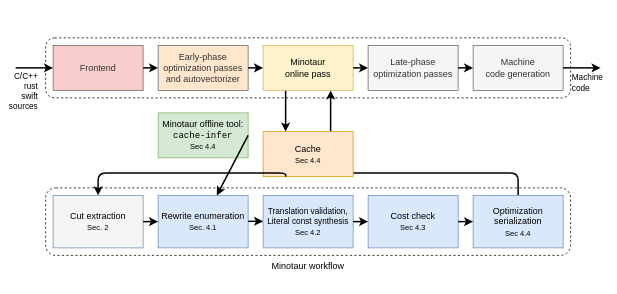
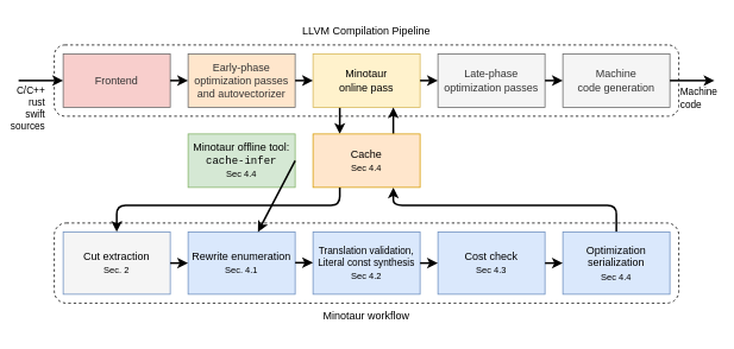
  <mxCell id="0" />
  <mxCell id="1" parent="0" />
  <mxCell id="2" value="" style="rounded=1;whiteSpace=wrap;html=1;fillColor=none;dashed=1;" parent="1" vertex="1"><mxGeometry x="60" y="250" width="700" height="90" as="geometry" /></mxCell>
  <mxCell id="3" value="" style="rounded=1;whiteSpace=wrap;html=1;fillColor=none;dashed=1;" parent="1" vertex="1"><mxGeometry x="60" y="50" width="700" height="80" as="geometry" /></mxCell>
  <mxCell id="4" value="Frontend" style="rounded=0;whiteSpace=wrap;html=1;fillColor=#f8cecc;fontColor=#333333;strokeColor=#666666;" parent="1" vertex="1"><mxGeometry x="70" y="60" width="120" height="60" as="geometry" /></mxCell>
  <mxCell id="5" value="Early-phase optimization passes&lt;div&gt;and autovectorizer&lt;/div&gt;" style="rounded=0;whiteSpace=wrap;html=1;fillColor=#ffe6cc;fontColor=#333333;strokeColor=#666666;" parent="1" vertex="1"><mxGeometry x="210" y="60" width="120" height="60" as="geometry" /></mxCell>
  <mxCell id="6" style="edgeStyle=orthogonalEdgeStyle;rounded=0;orthogonalLoop=1;jettySize=auto;html=1;exitX=0.25;exitY=1;exitDx=0;exitDy=0;entryX=0.25;entryY=0;entryDx=0;entryDy=0;strokeWidth=2;" parent="1" source="7" target="16" edge="1"><mxGeometry relative="1" as="geometry" /></mxCell>
  <mxCell id="7" value="Minotaur&lt;div&gt;online pass&lt;/div&gt;" style="rounded=0;whiteSpace=wrap;html=1;fillColor=#fff2cc;strokeColor=#d6b656;" parent="1" vertex="1"><mxGeometry x="350" y="60" width="120" height="60" as="geometry" /></mxCell>
  <mxCell id="8" value="Late-phase optimization passes" style="rounded=0;whiteSpace=wrap;html=1;fillColor=#f5f5f5;fontColor=#333333;strokeColor=#666666;" parent="1" vertex="1"><mxGeometry x="490" y="60" width="120" height="60" as="geometry" /></mxCell>
  <mxCell id="9" value="Cut extraction&lt;div&gt;&lt;font style=&quot;font-size: 10px;&quot;&gt;Sec. 2&lt;/font&gt;&lt;/div&gt;" style="rounded=0;whiteSpace=wrap;html=1;fillColor=#f5f5f5;strokeColor=#6c8ebf;" parent="1" vertex="1"><mxGeometry x="70" y="260" width="120" height="70" as="geometry" /></mxCell>
  <mxCell id="10" value="Rewrite enumeration&lt;div&gt;&lt;font style=&quot;font-size: 10px;&quot;&gt;Sec. 4.1&lt;/font&gt;&lt;/div&gt;" style="rounded=0;whiteSpace=wrap;html=1;fillColor=#dae8fc;strokeColor=#6c8ebf;" parent="1" vertex="1"><mxGeometry x="210" y="260" width="120" height="70" as="geometry" /></mxCell>
  <mxCell id="11" value="&lt;div style=&quot;font-size: 11px;&quot;&gt;&lt;font style=&quot;font-size: 11px;&quot;&gt;Translation validation,&lt;/font&gt;&lt;/div&gt;&lt;div style=&quot;font-size: 11px;&quot;&gt;&lt;font style=&quot;font-size: 11px;&quot;&gt;Literal const synthesis&lt;/font&gt;&lt;/div&gt;&lt;div style=&quot;&quot;&gt;&lt;font style=&quot;font-size: 10px;&quot;&gt;Sec 4.2&lt;/font&gt;&lt;/div&gt;" style="rounded=0;whiteSpace=wrap;html=1;fillColor=#dae8fc;strokeColor=#6c8ebf;" parent="1" vertex="1"><mxGeometry x="350" y="260" width="120" height="70" as="geometry" /></mxCell>
  <mxCell id="12" value="Cost check&lt;div&gt;&lt;font style=&quot;font-size: 10px;&quot;&gt;Sec 4.3&lt;/font&gt;&lt;/div&gt;" style="rounded=0;whiteSpace=wrap;html=1;fillColor=#dae8fc;strokeColor=#6c8ebf;" parent="1" vertex="1"><mxGeometry x="490" y="260" width="120" height="70" as="geometry" /></mxCell>
  <mxCell id="13" style="edgeStyle=orthogonalEdgeStyle;rounded=1;orthogonalLoop=1;jettySize=auto;html=1;exitX=0.5;exitY=0;exitDx=0;exitDy=0;entryX=0.75;entryY=1;entryDx=0;entryDy=0;strokeWidth=2;curved=0;" parent="1" source="14" target="16" edge="1"><mxGeometry relative="1" as="geometry"><Array as="points"><mxPoint x="690" y="230" /><mxPoint x="440" y="230" /></Array></mxGeometry></mxCell>
  <mxCell id="14" value="&lt;div&gt;Optimization&lt;/div&gt;serialization&lt;div&gt;&lt;font style=&quot;font-size: 10px;&quot;&gt;Sec 4.4&lt;/font&gt;&lt;/div&gt;" style="rounded=0;whiteSpace=wrap;html=1;fillColor=#dae8fc;strokeColor=#6c8ebf;" parent="1" vertex="1"><mxGeometry x="630" y="260" width="120" height="70" as="geometry" /></mxCell>
  <mxCell id="15" style="edgeStyle=orthogonalEdgeStyle;rounded=0;orthogonalLoop=1;jettySize=auto;html=1;exitX=0.75;exitY=0;exitDx=0;exitDy=0;entryX=0.75;entryY=1;entryDx=0;entryDy=0;strokeWidth=2;" parent="1" source="16" target="7" edge="1"><mxGeometry relative="1" as="geometry" /></mxCell>
- <mxCell id="16" value="Cache&lt;div&gt;&lt;font style=&quot;font-size: 10px;&quot;&gt;Sec 4.4&lt;/font&gt;&lt;br&gt;&lt;/div&gt;" style="rounded=0;whiteSpace=wrap;html=1;fillColor=#ffe6cc;strokeColor=#d79b00;" parent="1" vertex="1"><mxGeometry x="350" y="175" width="120" height="60" as="geometry" /></mxCell>
+ <mxCell id="16" value="Cache&lt;div&gt;&lt;font style=&quot;font-size: 10px;&quot;&gt;Sec 4.4&lt;/font&gt;&lt;br&gt;&lt;/div&gt;" style="rounded=0;whiteSpace=wrap;html=1;fillColor=#ffe6cc;strokeColor=#d79b00;" parent="1" vertex="1"><mxGeometry x="350" y="150" width="120" height="60" as="geometry" /></mxCell>
  <mxCell id="17" style="edgeStyle=orthogonalEdgeStyle;rounded=1;orthogonalLoop=1;jettySize=auto;html=1;exitX=0.25;exitY=1;exitDx=0;exitDy=0;entryX=0.5;entryY=0;entryDx=0;entryDy=0;strokeWidth=2;curved=0;" parent="1" source="16" target="9" edge="1"><mxGeometry relative="1" as="geometry"><mxPoint x="390" y="210" as="sourcePoint" /><mxPoint x="130.04" y="240" as="targetPoint" /><Array as="points"><mxPoint x="380" y="230" /><mxPoint x="130" y="230" /></Array></mxGeometry></mxCell>
  <mxCell id="18" value="Machine&lt;div&gt;code generation&lt;/div&gt;" style="rounded=0;whiteSpace=wrap;html=1;fillColor=#f5f5f5;fontColor=#333333;strokeColor=#666666;" parent="1" vertex="1"><mxGeometry x="630" y="60" width="120" height="60" as="geometry" /></mxCell>
  <mxCell id="19" value="" style="endArrow=classic;html=1;rounded=0;exitX=1;exitY=0.5;exitDx=0;exitDy=0;entryX=0;entryY=0.5;entryDx=0;entryDy=0;strokeWidth=2;endFill=1;" parent="1" source="4" target="5" edge="1"><mxGeometry width="50" height="50" relative="1" as="geometry"><mxPoint x="340" y="310" as="sourcePoint" /><mxPoint x="390" y="260" as="targetPoint" /><Array as="points"><mxPoint x="200" y="90" /></Array></mxGeometry></mxCell>
  <mxCell id="20" value="" style="endArrow=classic;html=1;rounded=0;exitX=1;exitY=0.5;exitDx=0;exitDy=0;entryX=0;entryY=0.5;entryDx=0;entryDy=0;strokeWidth=2;" parent="1" source="5" target="7" edge="1"><mxGeometry width="50" height="50" relative="1" as="geometry"><mxPoint x="340" y="310" as="sourcePoint" /><mxPoint x="390" y="260" as="targetPoint" /></mxGeometry></mxCell>
  <mxCell id="21" value="" style="endArrow=classic;html=1;rounded=0;exitX=1;exitY=0.5;exitDx=0;exitDy=0;entryX=0;entryY=0.5;entryDx=0;entryDy=0;strokeWidth=2;" parent="1" source="7" target="8" edge="1"><mxGeometry width="50" height="50" relative="1" as="geometry"><mxPoint x="340" y="310" as="sourcePoint" /><mxPoint x="390" y="260" as="targetPoint" /></mxGeometry></mxCell>
  <mxCell id="22" value="" style="endArrow=classic;html=1;rounded=0;exitX=1;exitY=0.5;exitDx=0;exitDy=0;entryX=0;entryY=0.5;entryDx=0;entryDy=0;strokeWidth=2;" parent="1" source="8" target="18" edge="1"><mxGeometry width="50" height="50" relative="1" as="geometry"><mxPoint x="340" y="310" as="sourcePoint" /><mxPoint x="390" y="260" as="targetPoint" /></mxGeometry></mxCell>
  <mxCell id="23" value="" style="endArrow=classic;html=1;rounded=0;exitX=1;exitY=0.5;exitDx=0;exitDy=0;entryX=0;entryY=0.5;entryDx=0;entryDy=0;strokeWidth=2;" parent="1" source="9" target="10" edge="1"><mxGeometry width="50" height="50" relative="1" as="geometry"><mxPoint x="340" y="310" as="sourcePoint" /><mxPoint x="390" y="260" as="targetPoint" /></mxGeometry></mxCell>
  <mxCell id="24" value="" style="endArrow=classic;html=1;rounded=0;entryX=0;entryY=0.5;entryDx=0;entryDy=0;strokeWidth=2;" parent="1" edge="1"><mxGeometry width="50" height="50" relative="1" as="geometry"><mxPoint x="330" y="294.58" as="sourcePoint" /><mxPoint x="350" y="294.58" as="targetPoint" /><Array as="points" /></mxGeometry></mxCell>
  <mxCell id="25" value="" style="endArrow=classic;html=1;rounded=0;exitX=1;exitY=0.5;exitDx=0;exitDy=0;entryX=0;entryY=0.5;entryDx=0;entryDy=0;strokeWidth=2;" parent="1" source="12" target="14" edge="1"><mxGeometry width="50" height="50" relative="1" as="geometry"><mxPoint x="480" y="325" as="sourcePoint" /><mxPoint x="499" y="325" as="targetPoint" /></mxGeometry></mxCell>
  <mxCell id="26" value="" style="endArrow=classic;html=1;rounded=0;strokeWidth=2;exitX=1;exitY=0.5;exitDx=0;exitDy=0;entryX=0;entryY=0.5;entryDx=0;entryDy=0;" parent="1" source="11" target="12" edge="1"><mxGeometry width="50" height="50" relative="1" as="geometry"><mxPoint x="340" y="304.58" as="sourcePoint" /><mxPoint x="480" y="370" as="targetPoint" /><Array as="points" /></mxGeometry></mxCell>
  <mxCell id="27" value="Minotaur workflow" style="text;html=1;align=center;verticalAlign=middle;whiteSpace=wrap;rounded=0;" parent="1" vertex="1"><mxGeometry x="360" y="340" width="100" height="30" as="geometry" /></mxCell>
+ <mxCell id="28" value="LLVM Compilation Pipeline" style="text;html=1;align=center;verticalAlign=middle;whiteSpace=wrap;rounded=0;" parent="1" vertex="1"><mxGeometry x="335" y="20" width="150" height="30" as="geometry" /></mxCell>
  <mxCell id="29" value="&lt;div&gt;&lt;span style=&quot;font-style: normal;&quot;&gt;&lt;font face=&quot;Helvetica&quot;&gt;Minotaur offline tool:&lt;/font&gt;&lt;/span&gt;&lt;/div&gt;&lt;div&gt;&lt;span style=&quot;font-style: normal;&quot;&gt;cache-infer&lt;/span&gt;&lt;/div&gt;&lt;div&gt;&lt;span style=&quot;font-style: normal;&quot;&gt;&lt;font style=&quot;font-size: 10px;&quot; face=&quot;Helvetica&quot;&gt;Sec 4.4&lt;/font&gt;&lt;/span&gt;&lt;/div&gt;" style="rounded=0;whiteSpace=wrap;html=1;fillColor=#d5e8d4;strokeColor=#82b366;fontFamily=Courier New;fontStyle=2" parent="1" vertex="1"><mxGeometry x="210" y="150" width="120" height="60" as="geometry" /></mxCell>
  <mxCell id="30" value="" style="endArrow=classic;html=1;rounded=0;exitX=1;exitY=0.5;exitDx=0;exitDy=0;strokeWidth=2;" parent="1" source="29" target="10" edge="1"><mxGeometry width="50" height="50" relative="1" as="geometry"><mxPoint x="180" y="410" as="sourcePoint" /><mxPoint x="230" y="360" as="targetPoint" /></mxGeometry></mxCell>
  <mxCell id="31" value="" style="endArrow=classic;html=1;rounded=0;strokeWidth=2;endFill=1;entryX=0;entryY=0.5;entryDx=0;entryDy=0;" edge="1" parent="1" target="4"><mxGeometry width="50" height="50" relative="1" as="geometry"><mxPoint x="20" y="90" as="sourcePoint" /><mxPoint x="110" y="160" as="targetPoint" /><Array as="points" /></mxGeometry></mxCell>
  <mxCell id="32" value="C/C++&lt;div&gt;rust&lt;/div&gt;&lt;div&gt;swift&lt;/div&gt;&lt;div&gt;sources&lt;/div&gt;" style="edgeLabel;html=1;align=right;verticalAlign=middle;resizable=0;points=[];" vertex="1" connectable="0" parent="31"><mxGeometry x="-0.333" y="-2" relative="1" as="geometry"><mxPoint x="13" y="28" as="offset" /></mxGeometry></mxCell>
  <mxCell id="33" value="Machine&lt;div&gt;code&lt;/div&gt;" style="endArrow=classic;html=1;rounded=0;strokeWidth=2;endFill=1;exitX=1;exitY=0.5;exitDx=0;exitDy=0;align=left;" edge="1" parent="1" source="18"><mxGeometry x="-0.6" y="-20" width="50" height="50" relative="1" as="geometry"><mxPoint x="50" y="100" as="sourcePoint" /><mxPoint x="800" y="90" as="targetPoint" /><Array as="points"><mxPoint x="780" y="90" /></Array><mxPoint as="offset" /></mxGeometry></mxCell>
